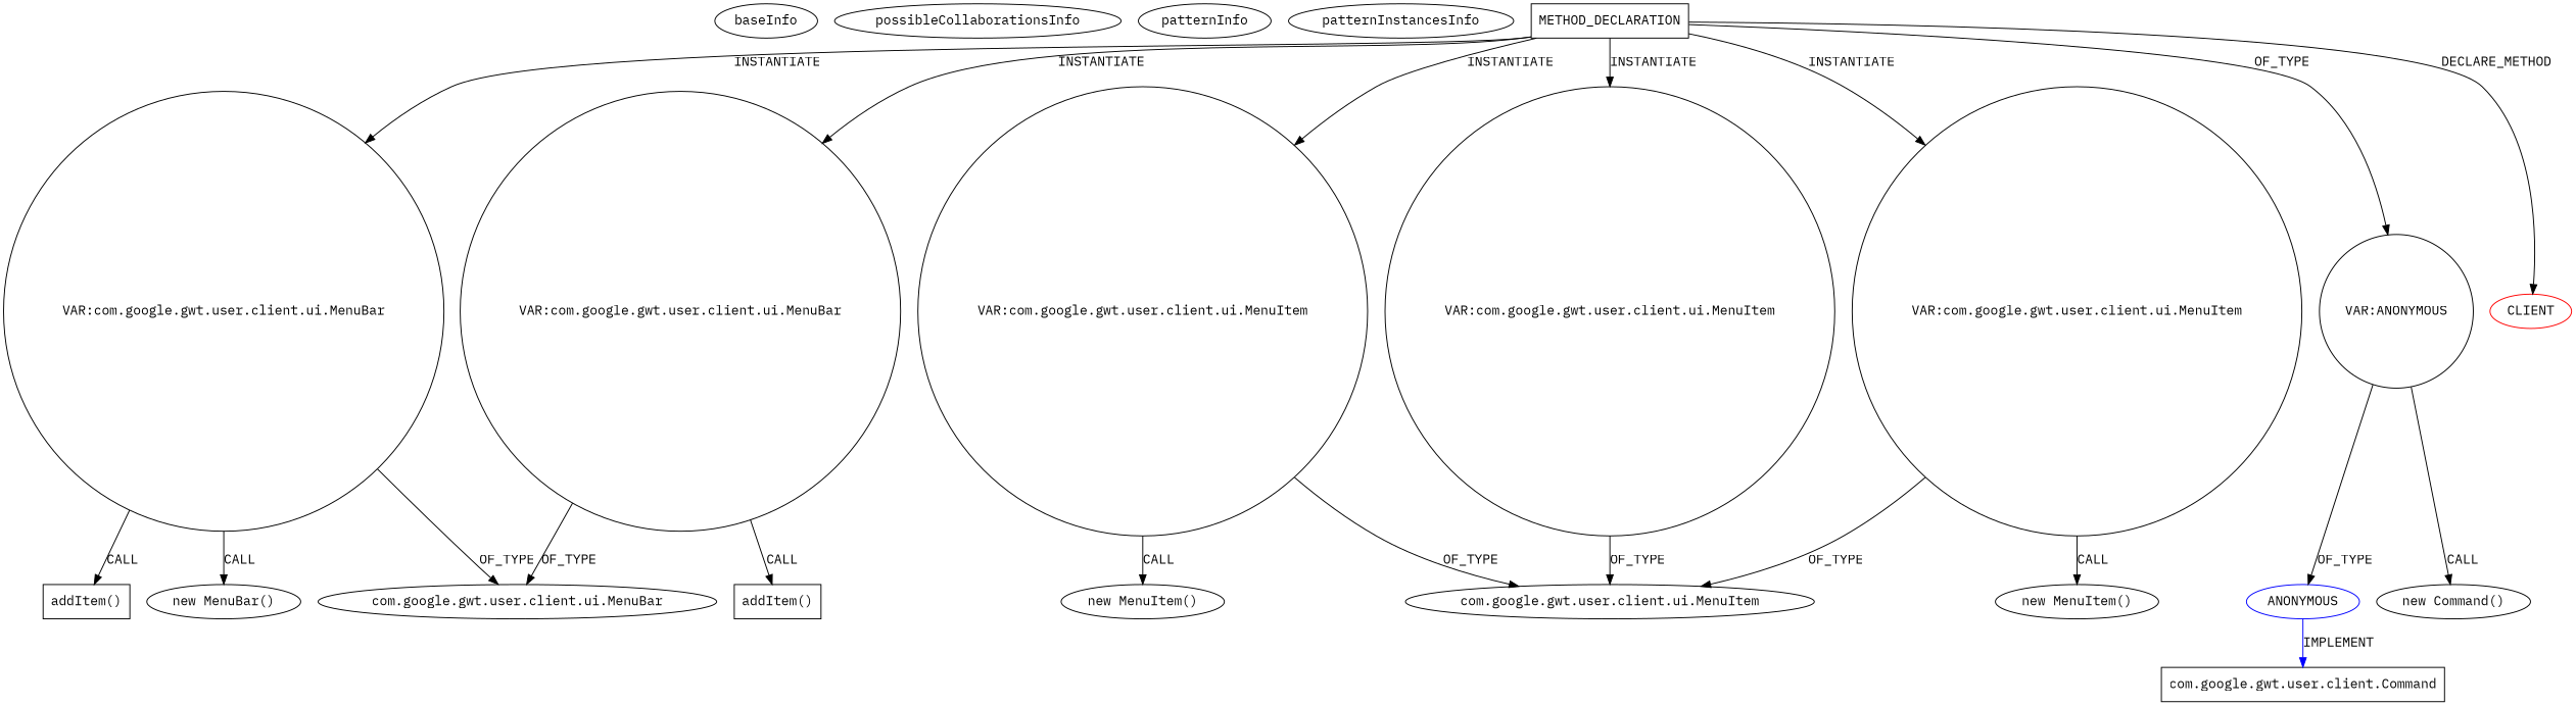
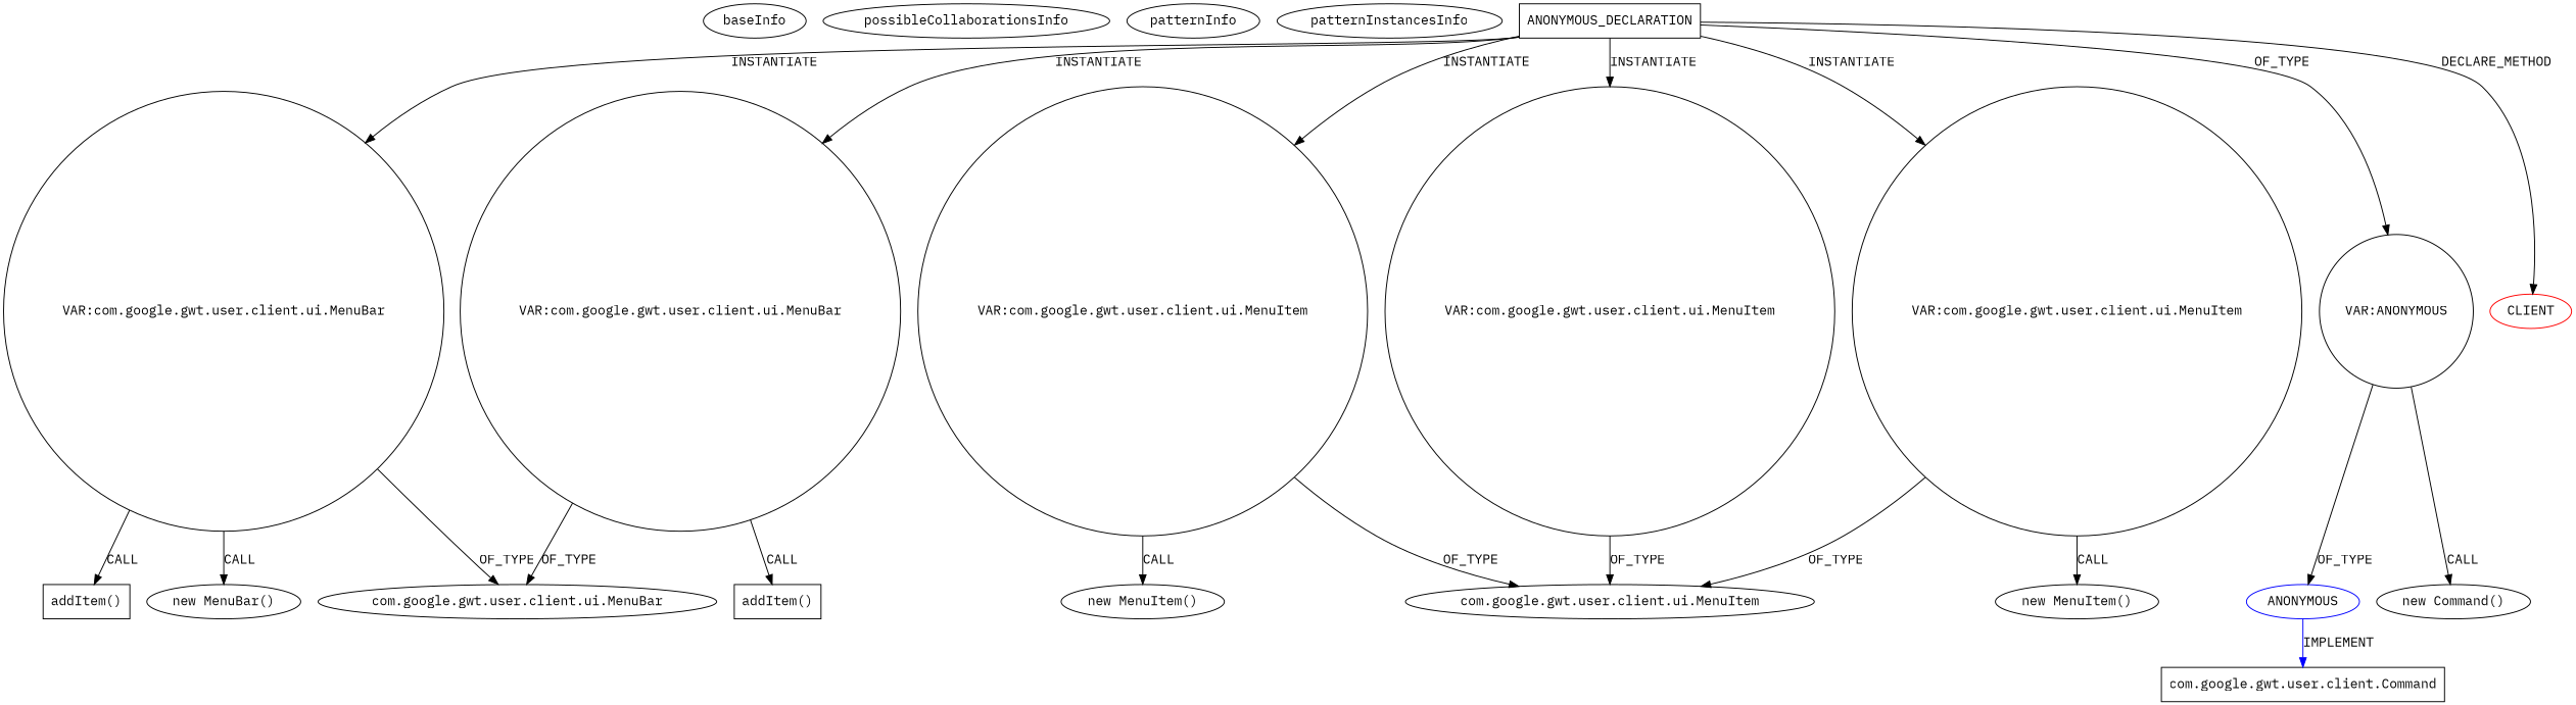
  digraph {
    fontname="IBM Plex Mono"
    node [fontname="IBM Plex Mono" isFrameworkType=false vertexType=VARIABLE_EXPRESION]
    edge [fontname="IBM Plex Mono"]
    baseInfo [category=pattern graphId=1253 isAnonymous=false possibleRelation=false isFrameworkType="" vertexType=""]
    possibleCollaborationsInfo [isFrameworkType="" vertexType=""]
    patternInfo [frequency=2.0 patternRootClient=0 isFrameworkType="" vertexType=""]
    patternInstancesInfo [0="avida-cookmaster~/avida-cookmaster/cookmaster-master/src/cookmaster/client/Cookmaster.java~Cookmaster~769" 1="hmiguellima-ugat~/hmiguellima-ugat/ugat-master/src/org/ucp/gwt/widgets/MVCTable.java~MVCTable~3009" isFrameworkType="" vertexType=""]
    n5 [label="new MenuItem()" vertexType=CONSTRUCTOR_CALL]
    n6 [label="VAR:com.google.gwt.user.client.ui.MenuItem" shape=circle]
    n7 [label="com.google.gwt.user.client.ui.MenuItem" vertexType=FRAMEWORK_CLASS_TYPE]
-   n8 [label=METHOD_DECLARATION shape=box vertexType=CLIENT_METHOD_DECLARATION]
+   n8 [label=ANONYMOUS_DECLARATION shape=box vertexType=CLIENT_METHOD_DECLARATION]
    n9 [label="VAR:com.google.gwt.user.client.ui.MenuBar" shape=circle]
    n10 [label="VAR:com.google.gwt.user.client.ui.MenuBar" shape=circle]
    n11 [label="VAR:com.google.gwt.user.client.ui.MenuItem" shape=circle]
    n12 [label="VAR:com.google.gwt.user.client.ui.MenuItem" shape=circle]
    n13 [label="VAR:ANONYMOUS" shape=circle]
    n14 [color=red label=CLIENT vertexType=ROOT_CLIENT_CLASS_DECLARATION]
    n15 [label="addItem()" shape=box vertexType=INSIDE_CALL]
    n16 [label="com.google.gwt.user.client.ui.MenuBar" vertexType=FRAMEWORK_CLASS_TYPE]
    n17 [label="new MenuBar()" vertexType=CONSTRUCTOR_CALL]
    n18 [label="addItem()" shape=box vertexType=INSIDE_CALL]
    n19 [label="new MenuItem()" vertexType=CONSTRUCTOR_CALL]
    n20 [color=blue label=ANONYMOUS vertexType=REFERENCE_ANONYMOUS_DECLARATION]
    n21 [label="new Command()" vertexType=CONSTRUCTOR_CALL]
    n22 [label="com.google.gwt.user.client.Command" shape=box vertexType=FRAMEWORK_INTERFACE_TYPE]
    n6 -> n5 [label=CALL]
    n6 -> n7 [label=OF_TYPE]
    n8 -> n6 [label=INSTANTIATE]
    n8 -> n9 [label=INSTANTIATE]
    n8 -> n10 [label=INSTANTIATE]
    n8 -> n11 [label=INSTANTIATE]
    n8 -> n12 [label=INSTANTIATE]
    n8 -> n13 [label=OF_TYPE]
    n8 -> n14 [label=DECLARE_METHOD]
    n9 -> n15 [label=CALL]
    n9 -> n16 [label=OF_TYPE]
    n9 -> n17 [label=CALL]
    n10 -> n16 [label=OF_TYPE]
    n10 -> n18 [label=CALL]
    n11 -> n7 [label=OF_TYPE]
    n11 -> n19 [label=CALL]
    n12 -> n7 [label=OF_TYPE]
    n13 -> n20 [label=OF_TYPE]
    n13 -> n21 [label=CALL]
    n20 -> n22 [color=blue label=IMPLEMENT]
  }
